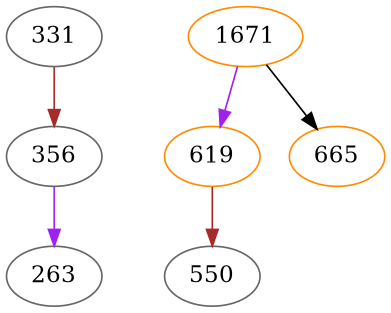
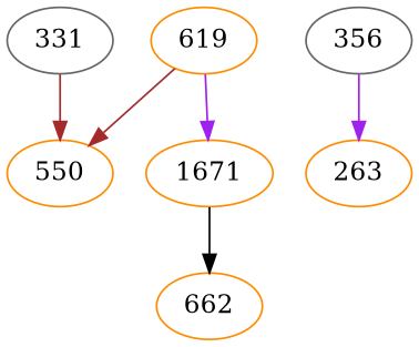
  digraph {
    node [color=darkorange]
    edge [color=brown]
    331 [color=gray40]
    356 [color=gray40]
    619
-   550 [color=gray40]
+   550
    1671
-   263 [color=gray40]
-   662 [label=665]
-   331 -> 356
+   263
+   662
+   331 -> 550
    356 -> 263 [color=purple]
    619 -> 550
-   1671 -> 619 [color=purple]
+   619 -> 1671 [color=purple]
    1671 -> 662 [color=black]
  }
